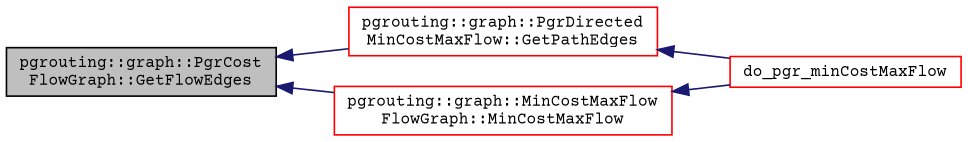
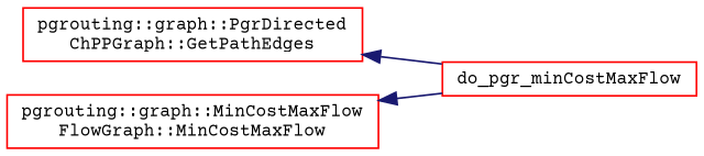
  digraph {
    fontname="Courier Prime"
    rankdir=LR
    node [color=red fillcolor=white fontname="Courier Prime" fontsize=10 shape=record style=filled]
    edge [color=midnightblue dir=back fontname="Courier Prime" fontsize=10 labelfontname=Helvetica labelfontsize=10 style=solid]
-   n1 [color=black fillcolor=grey75 fontcolor=black height=0.2 label="pgrouting::graph::PgrCost\lFlowGraph::GetFlowEdges" width=0.4]
-   n2 [height=0.2 label="pgrouting::graph::PgrDirected\lMinCostMaxFlow::GetPathEdges" width=0.4]
+   n2 [height=0.2 label="pgrouting::graph::PgrDirected\lChPPGraph::GetPathEdges" width=0.4]
    n3 [height=0.2 label="pgrouting::graph::MinCostMaxFlow\lFlowGraph::MinCostMaxFlow" width=0.4]
    n4 [height=0.2 label=do_pgr_minCostMaxFlow width=0.4]
-   n1 -> n2
-   n1 -> n3
    n2 -> n4
    n3 -> n4
  }
